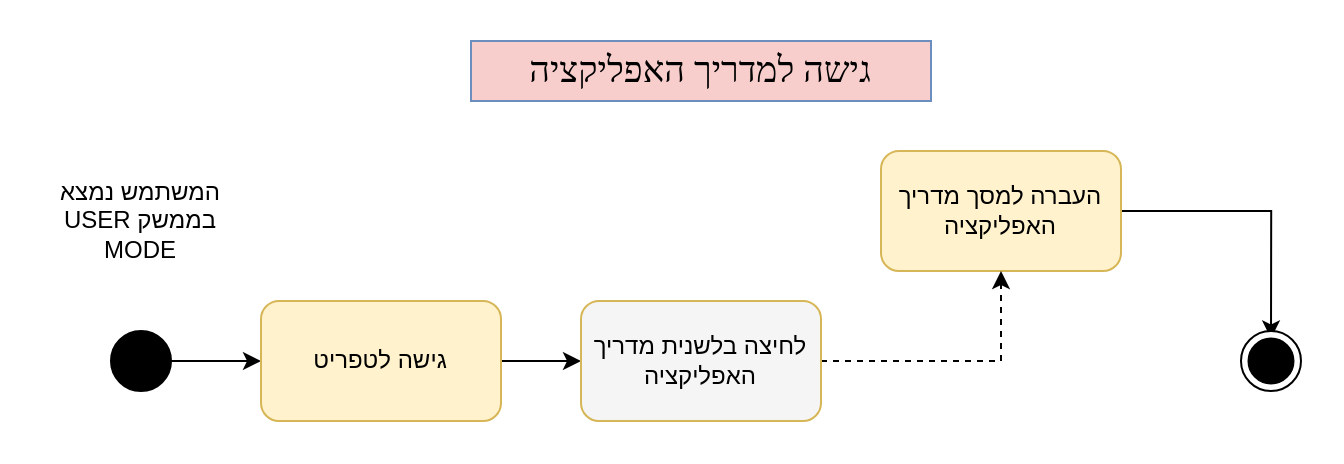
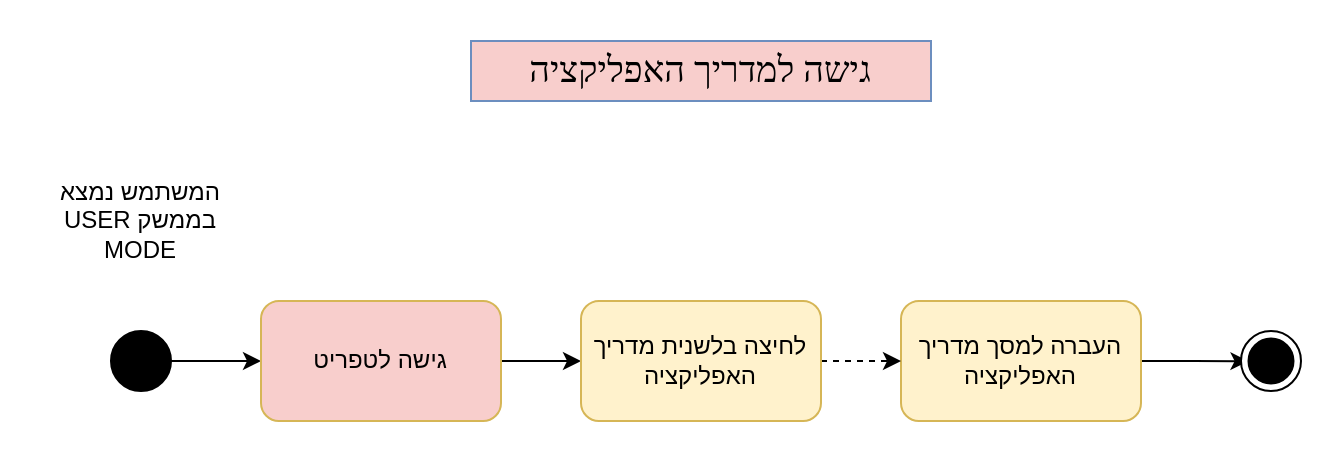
  <mxCell id="0" />
  <mxCell id="1" parent="0" />
  <mxCell id="2" value="" style="edgeStyle=orthogonalEdgeStyle;rounded=0;orthogonalLoop=1;jettySize=auto;html=1;fontSize=18;fontColor=none;" parent="1" source="3" target="8" edge="1"><mxGeometry relative="1" as="geometry" /></mxCell>
  <mxCell id="3" value="" style="ellipse;whiteSpace=wrap;html=1;aspect=fixed;fillColor=#000000;" parent="1" vertex="1"><mxGeometry x="55" y="165" width="30" height="30" as="geometry" /></mxCell>
  <mxCell id="4" value="המשתמש נמצא בממשק USER MODE" style="text;html=1;strokeColor=none;fillColor=none;align=center;verticalAlign=middle;whiteSpace=wrap;rounded=0;textDirection=rtl;" parent="1" vertex="1"><mxGeometry x="20" y="95" width="100" height="30" as="geometry" /></mxCell>
  <mxCell id="5" value="" style="endArrow=classic;html=1;rounded=0;exitX=1;exitY=0.5;exitDx=0;exitDy=0;entryX=0;entryY=0.5;entryDx=0;entryDy=0;" parent="1" edge="1"><mxGeometry width="50" height="50" relative="1" as="geometry"><mxPoint x="240" y="180" as="sourcePoint" /><mxPoint x="290" y="180" as="targetPoint" /></mxGeometry></mxCell>
  <mxCell id="6" value="" style="edgeStyle=orthogonalEdgeStyle;rounded=0;orthogonalLoop=1;jettySize=auto;html=1;fontSize=18;fontColor=none;" parent="1" source="7" target="11" edge="1"><mxGeometry relative="1" as="geometry" /></mxCell>
- <mxCell id="7" value="העברה למסך מדריך האפליקציה" style="rounded=1;whiteSpace=wrap;html=1;fillColor=#fff2cc;strokeColor=#d6b656;align=center;textDirection=rtl;" parent="1" vertex="1"><mxGeometry x="440" y="75" width="120" height="60" as="geometry" /></mxCell>
- <mxCell id="8" value="גישה לטפריט" style="rounded=1;whiteSpace=wrap;html=1;fillColor=#fff2cc;strokeColor=#d6b656;align=center;textDirection=rtl;" parent="1" vertex="1"><mxGeometry x="130" y="150" width="120" height="60" as="geometry" /></mxCell>
+ <mxCell id="7" value="העברה למסך מדריך האפליקציה" style="rounded=1;whiteSpace=wrap;html=1;fillColor=#fff2cc;strokeColor=#d6b656;align=center;textDirection=rtl;" parent="1" vertex="1"><mxGeometry x="450" y="150" width="120" height="60" as="geometry" /></mxCell>
+ <mxCell id="8" value="גישה לטפריט" style="rounded=1;whiteSpace=wrap;html=1;fillColor=#f8cecc;strokeColor=#d6b656;align=center;textDirection=rtl;" parent="1" vertex="1"><mxGeometry x="130" y="150" width="120" height="60" as="geometry" /></mxCell>
  <mxCell id="9" value="&lt;span style=&quot;font-family: &amp;#34;david&amp;#34;&quot;&gt;&lt;font style=&quot;font-size: 18px&quot;&gt;גישה למדריך האפליקציה&lt;/font&gt;&lt;/span&gt;" style="rounded=0;whiteSpace=wrap;html=1;labelBackgroundColor=none;fillColor=#f8cecc;strokeColor=#6c8ebf;align=center;textDirection=rtl;fontSize=18;fontStyle=0;" parent="1" vertex="1"><mxGeometry x="235" y="20" width="230" height="30" as="geometry" /></mxCell>
  <mxCell id="10" value="" style="ellipse;whiteSpace=wrap;html=1;aspect=fixed;fillColor=#FFFFFF;fontColor=none;labelBackgroundColor=none;noLabel=1;" parent="1" vertex="1"><mxGeometry x="620" y="165" width="30" height="30" as="geometry" /></mxCell>
  <mxCell id="11" value="" style="ellipse;whiteSpace=wrap;html=1;aspect=fixed;fillColor=#000000;" parent="1" vertex="1"><mxGeometry x="623.75" y="168.75" width="22.5" height="22.5" as="geometry" /></mxCell>
  <mxCell id="12" value="" style="edgeStyle=orthogonalEdgeStyle;rounded=0;orthogonalLoop=1;jettySize=auto;html=1;fontSize=18;fontColor=none;dashed=1;" parent="1" source="13" target="7" edge="1"><mxGeometry relative="1" as="geometry" /></mxCell>
- <mxCell id="13" value="לחיצה בלשנית מדריך האפליקציה" style="rounded=1;whiteSpace=wrap;html=1;fillColor=#f5f5f5;strokeColor=#d6b656;align=center;textDirection=rtl;" parent="1" vertex="1"><mxGeometry x="290" y="150" width="120" height="60" as="geometry" /></mxCell>
+ <mxCell id="13" value="לחיצה בלשנית מדריך האפליקציה" style="rounded=1;whiteSpace=wrap;html=1;fillColor=#fff2cc;strokeColor=#d6b656;align=center;textDirection=rtl;" parent="1" vertex="1"><mxGeometry x="290" y="150" width="120" height="60" as="geometry" /></mxCell>
